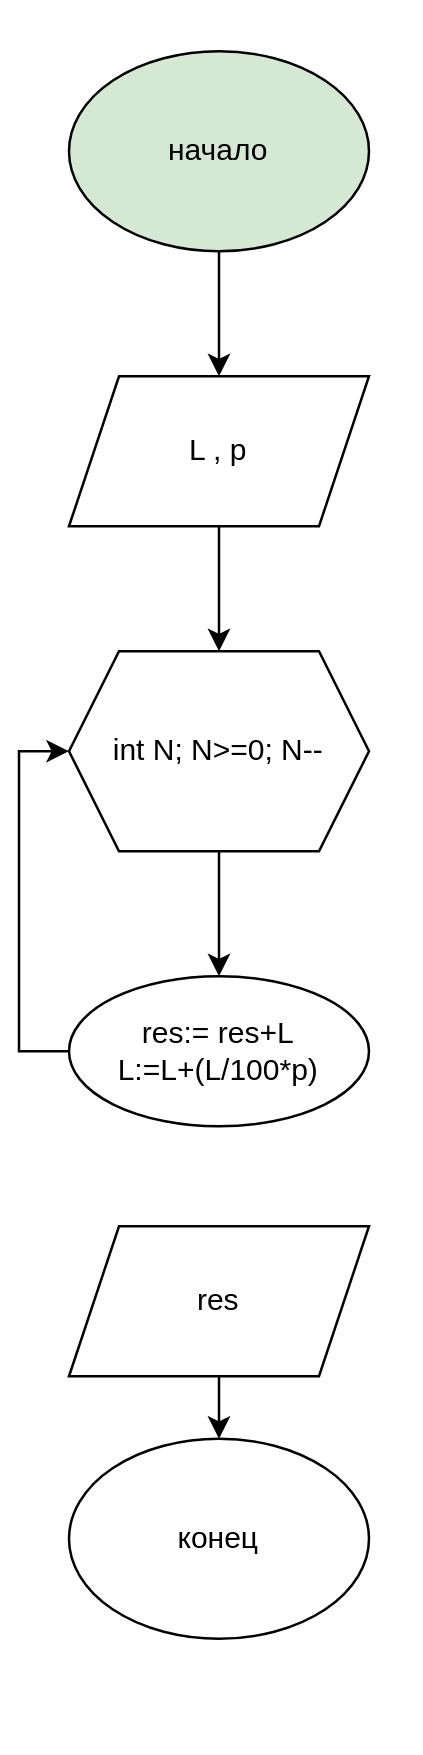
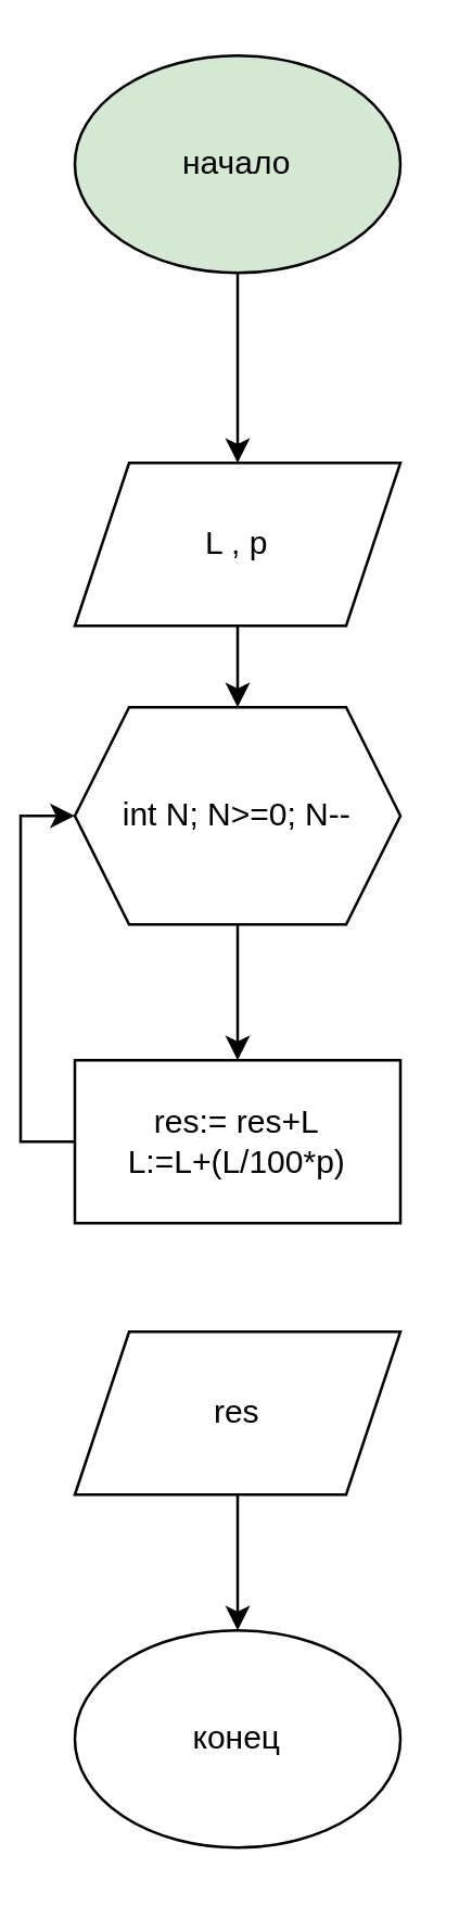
  <mxCell id="0" />
  <mxCell id="1" parent="0" />
  <mxCell id="2" value="" style="edgeStyle=orthogonalEdgeStyle;rounded=0;orthogonalLoop=1;jettySize=auto;html=1;" edge="1" parent="1" source="3" target="5"><mxGeometry relative="1" as="geometry" /></mxCell>
  <mxCell id="3" value="начало" style="ellipse;whiteSpace=wrap;html=1;fillColor=#d5e8d4;" vertex="1" parent="1"><mxGeometry x="20" y="20" width="120" height="80" as="geometry" /></mxCell>
  <mxCell id="4" value="" style="edgeStyle=orthogonalEdgeStyle;rounded=0;orthogonalLoop=1;jettySize=auto;html=1;" edge="1" parent="1" source="5" target="7"><mxGeometry relative="1" as="geometry" /></mxCell>
- <mxCell id="5" value="L , p" style="shape=parallelogram;perimeter=parallelogramPerimeter;whiteSpace=wrap;html=1;fixedSize=1;" vertex="1" parent="1"><mxGeometry x="20" y="150" width="120" height="60" as="geometry" /></mxCell>
+ <mxCell id="5" value="L , p" style="shape=parallelogram;perimeter=parallelogramPerimeter;whiteSpace=wrap;html=1;fixedSize=1;" vertex="1" parent="1"><mxGeometry x="20" y="170" width="120" height="60" as="geometry" /></mxCell>
  <mxCell id="6" value="" style="edgeStyle=orthogonalEdgeStyle;rounded=0;orthogonalLoop=1;jettySize=auto;html=1;" edge="1" parent="1" source="7" target="9"><mxGeometry relative="1" as="geometry" /></mxCell>
  <mxCell id="7" value="int N; N&amp;gt;=0; N--" style="shape=hexagon;perimeter=hexagonPerimeter2;whiteSpace=wrap;html=1;fixedSize=1;" vertex="1" parent="1"><mxGeometry x="20" y="260" width="120" height="80" as="geometry" /></mxCell>
  <mxCell id="8" style="edgeStyle=orthogonalEdgeStyle;rounded=0;orthogonalLoop=1;jettySize=auto;html=1;exitX=0;exitY=0.5;exitDx=0;exitDy=0;entryX=0;entryY=0.5;entryDx=0;entryDy=0;" edge="1" parent="1" source="9" target="7"><mxGeometry relative="1" as="geometry" /></mxCell>
- <mxCell id="9" value="&lt;div&gt;res:= res+L&lt;/div&gt;&lt;div&gt;L:=L+(L/100*p)&lt;br&gt;&lt;/div&gt;" style="ellipse;whiteSpace=wrap;html=1;" vertex="1" parent="1"><mxGeometry x="20" y="390" width="120" height="60" as="geometry" /></mxCell>
+ <mxCell id="9" value="&lt;div&gt;res:= res+L&lt;/div&gt;&lt;div&gt;L:=L+(L/100*p)&lt;br&gt;&lt;/div&gt;" style="rounded=0;whiteSpace=wrap;html=1;" vertex="1" parent="1"><mxGeometry x="20" y="390" width="120" height="60" as="geometry" /></mxCell>
  <mxCell id="10" value="" style="edgeStyle=orthogonalEdgeStyle;rounded=0;orthogonalLoop=1;jettySize=auto;html=1;" edge="1" parent="1" source="11" target="12"><mxGeometry relative="1" as="geometry" /></mxCell>
  <mxCell id="11" value="res" style="shape=parallelogram;perimeter=parallelogramPerimeter;whiteSpace=wrap;html=1;fixedSize=1;" vertex="1" parent="1"><mxGeometry x="20" y="490" width="120" height="60" as="geometry" /></mxCell>
- <mxCell id="12" value="конец" style="ellipse;whiteSpace=wrap;html=1;" vertex="1" parent="1"><mxGeometry x="20" y="575" width="120" height="80" as="geometry" /></mxCell>
+ <mxCell id="12" value="конец" style="ellipse;whiteSpace=wrap;html=1;" vertex="1" parent="1"><mxGeometry x="20" y="600" width="120" height="80" as="geometry" /></mxCell>
